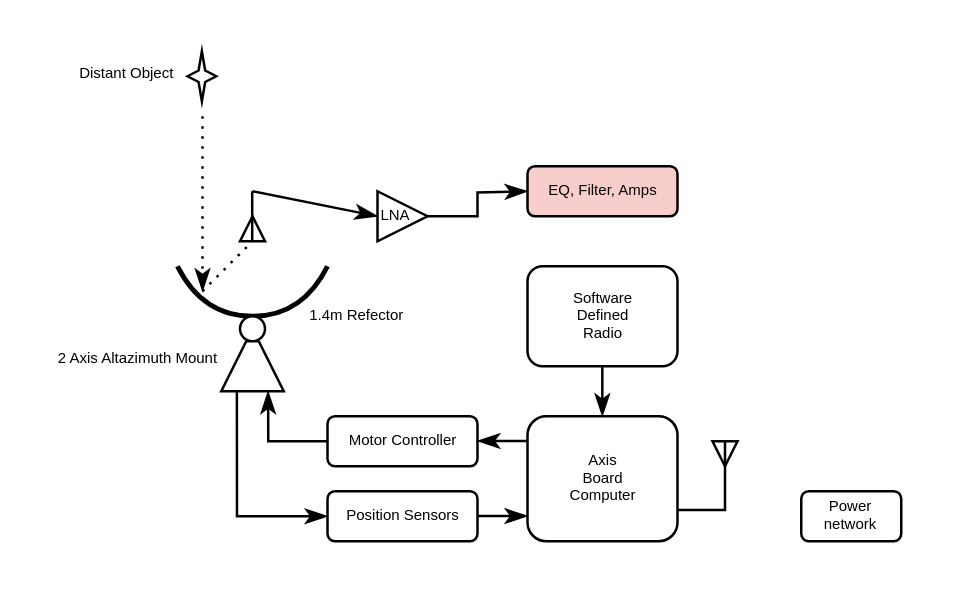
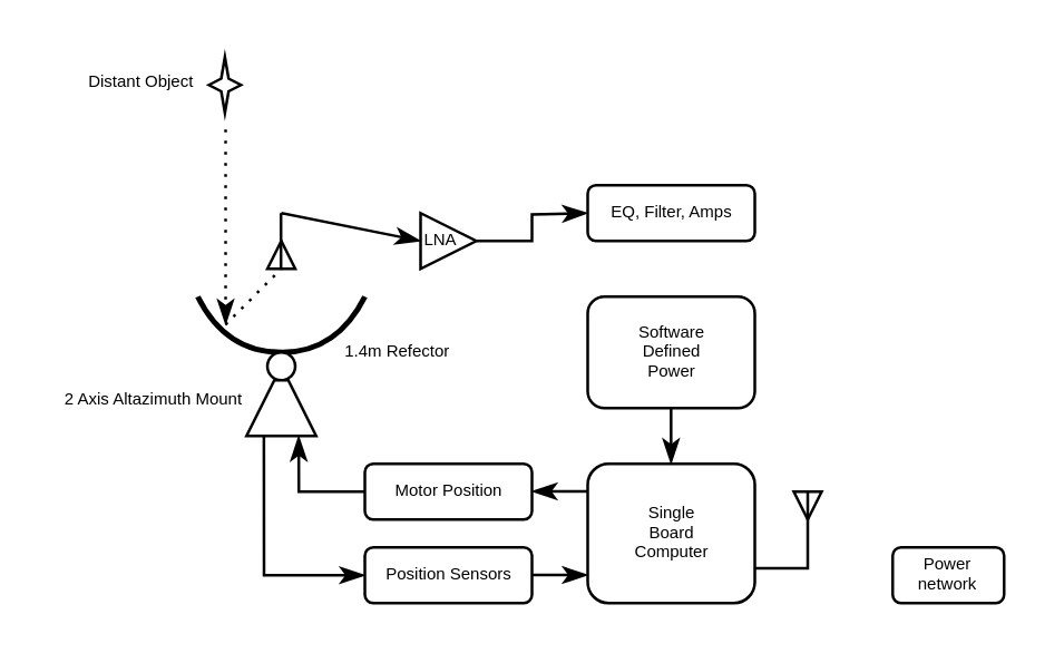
  <mxCell id="0" />
  <mxCell id="1" parent="0" />
  <mxCell id="2" value="" style="triangle;whiteSpace=wrap;html=1;fontSize=6;strokeWidth=1;rotation=90;" vertex="1" parent="1"><mxGeometry x="284.5" y="176" width="10" height="10" as="geometry" /></mxCell>
  <mxCell id="3" value="" style="curved=1;endArrow=none;html=1;endFill=0;strokeWidth=2;" parent="1" edge="1"><mxGeometry width="50" height="50" relative="1" as="geometry"><mxPoint x="70.5" y="106" as="sourcePoint" /><mxPoint x="130.5" y="106" as="targetPoint" /><Array as="points"><mxPoint x="80.5" y="126" /><mxPoint x="120.5" y="126" /></Array></mxGeometry></mxCell>
  <mxCell id="4" value="" style="endArrow=classicThin;dashed=1;html=1;dashPattern=1 3;strokeWidth=1;endFill=1;" parent="1" edge="1"><mxGeometry width="50" height="50" relative="1" as="geometry"><mxPoint x="80.5" y="46" as="sourcePoint" /><mxPoint x="80.5" y="116" as="targetPoint" /></mxGeometry></mxCell>
  <mxCell id="5" value="" style="endArrow=none;dashed=1;html=1;dashPattern=1 3;strokeWidth=1;" parent="1" edge="1"><mxGeometry width="50" height="50" relative="1" as="geometry"><mxPoint x="80.5" y="116" as="sourcePoint" /><mxPoint x="100.5" y="96" as="targetPoint" /></mxGeometry></mxCell>
  <mxCell id="6" value="" style="triangle;whiteSpace=wrap;html=1;rotation=-90;" parent="1" vertex="1"><mxGeometry x="95.5" y="86" width="10" height="10" as="geometry" /></mxCell>
  <mxCell id="7" value="" style="endArrow=none;html=1;strokeWidth=1;" parent="1" edge="1"><mxGeometry width="50" height="50" relative="1" as="geometry"><mxPoint x="100.38" y="96" as="sourcePoint" /><mxPoint x="100.38" y="76" as="targetPoint" /></mxGeometry></mxCell>
  <mxCell id="8" value="" style="verticalLabelPosition=bottom;verticalAlign=top;html=1;shape=mxgraph.basic.4_point_star_2;dx=0.77;" parent="1" vertex="1"><mxGeometry x="74.5" y="20" width="11.5" height="20" as="geometry" /></mxCell>
  <mxCell id="9" value="" style="endArrow=classicThin;html=1;entryX=0;entryY=0.5;entryDx=0;entryDy=0;endFill=1;" edge="1" parent="1" target="15"><mxGeometry width="50" height="50" relative="1" as="geometry"><mxPoint x="100.5" y="76" as="sourcePoint" /><mxPoint x="170.5" y="76" as="targetPoint" /></mxGeometry></mxCell>
  <mxCell id="10" style="edgeStyle=orthogonalEdgeStyle;rounded=0;jumpSize=6;orthogonalLoop=1;jettySize=auto;html=1;exitX=0.25;exitY=1;exitDx=0;exitDy=0;fontSize=6;startArrow=none;startFill=0;endArrow=classicThin;endFill=1;sourcePerimeterSpacing=1;targetPerimeterSpacing=0;strokeWidth=1;entryX=0;entryY=0.5;entryDx=0;entryDy=0;" edge="1" parent="1" source="12" target="22"><mxGeometry relative="1" as="geometry"><mxPoint x="130.5" y="216" as="targetPoint" /><Array as="points"><mxPoint x="94.5" y="206" /></Array></mxGeometry></mxCell>
  <mxCell id="11" value="" style="ellipse;whiteSpace=wrap;html=1;aspect=fixed;" vertex="1" parent="1"><mxGeometry x="95.5" y="126" width="10" height="10" as="geometry" /></mxCell>
  <mxCell id="12" value="" style="shape=trapezoid;perimeter=trapezoidPerimeter;fixedSize=1;size=10;fontSize=8;" vertex="1" parent="1"><mxGeometry x="88" y="136" width="25" height="20" as="geometry" /></mxCell>
  <mxCell id="13" value="2 Axis Altazimuth Mount" style="text;strokeColor=none;fillColor=none;align=center;verticalAlign=middle;whiteSpace=wrap;rounded=0;fontSize=6;" vertex="1" parent="1"><mxGeometry x="20" y="138" width="70" height="10" as="geometry" /></mxCell>
  <mxCell id="14" style="edgeStyle=orthogonalEdgeStyle;rounded=0;jumpSize=6;orthogonalLoop=1;jettySize=auto;html=1;exitX=1;exitY=0.5;exitDx=0;exitDy=0;fontSize=6;sourcePerimeterSpacing=1;targetPerimeterSpacing=0;strokeWidth=1;endArrow=classicThin;endFill=1;" edge="1" parent="1" source="15"><mxGeometry relative="1" as="geometry"><mxPoint x="210.5" y="76" as="targetPoint" /></mxGeometry></mxCell>
  <mxCell id="15" value="LNA   " style="triangle;verticalAlign=middle;labelPosition=center;verticalLabelPosition=middle;align=center;spacing=0;fontSize=6;" vertex="1" parent="1"><mxGeometry x="150.5" y="76" width="20" height="20" as="geometry" /></mxCell>
- <mxCell id="16" value="EQ, Filter, Amps" style="rounded=1;whiteSpace=wrap;html=1;fontSize=6;strokeWidth=1;fillColor=#f8cecc;" vertex="1" parent="1"><mxGeometry x="210.5" y="66" width="60" height="20" as="geometry" /></mxCell>
- <mxCell id="17" value="Software&lt;br&gt;Defined&lt;br&gt;Radio" style="rounded=1;whiteSpace=wrap;html=1;fontSize=6;strokeWidth=1;" vertex="1" parent="1"><mxGeometry x="210.5" y="106" width="60" height="40" as="geometry" /></mxCell>
- <mxCell id="18" value="Axis&lt;br&gt;Board&lt;br&gt;Computer" style="rounded=1;whiteSpace=wrap;html=1;fontSize=6;strokeWidth=1;verticalAlign=middle;" vertex="1" parent="1"><mxGeometry x="210.5" y="166" width="60" height="50" as="geometry" /></mxCell>
+ <mxCell id="16" value="EQ, Filter, Amps" style="rounded=1;whiteSpace=wrap;html=1;fontSize=6;strokeWidth=1;" vertex="1" parent="1"><mxGeometry x="210.5" y="66" width="60" height="20" as="geometry" /></mxCell>
+ <mxCell id="17" value="Software&lt;br&gt;Defined&lt;br&gt;Power" style="rounded=1;whiteSpace=wrap;html=1;fontSize=6;strokeWidth=1;" vertex="1" parent="1"><mxGeometry x="210.5" y="106" width="60" height="40" as="geometry" /></mxCell>
+ <mxCell id="18" value="Single&lt;br&gt;Board&lt;br&gt;Computer" style="rounded=1;whiteSpace=wrap;html=1;fontSize=6;strokeWidth=1;verticalAlign=middle;" vertex="1" parent="1"><mxGeometry x="210.5" y="166" width="60" height="50" as="geometry" /></mxCell>
  <mxCell id="19" style="edgeStyle=orthogonalEdgeStyle;rounded=0;jumpSize=6;orthogonalLoop=1;jettySize=auto;html=1;exitX=0;exitY=0.5;exitDx=0;exitDy=0;entryX=0.75;entryY=1;entryDx=0;entryDy=0;fontSize=6;startArrow=none;startFill=0;endArrow=classicThin;endFill=1;sourcePerimeterSpacing=1;targetPerimeterSpacing=0;strokeWidth=1;" edge="1" parent="1" source="20" target="12"><mxGeometry relative="1" as="geometry"><Array as="points"><mxPoint x="106.5" y="176" /></Array></mxGeometry></mxCell>
- <mxCell id="20" value="Motor Controller" style="rounded=1;whiteSpace=wrap;html=1;fontSize=6;strokeWidth=1;" vertex="1" parent="1"><mxGeometry x="130.5" y="166" width="60" height="20" as="geometry" /></mxCell>
+ <mxCell id="20" value="Motor Position" style="rounded=1;whiteSpace=wrap;html=1;fontSize=6;strokeWidth=1;" vertex="1" parent="1"><mxGeometry x="130.5" y="166" width="60" height="20" as="geometry" /></mxCell>
  <mxCell id="21" style="edgeStyle=orthogonalEdgeStyle;rounded=0;jumpSize=6;orthogonalLoop=1;jettySize=auto;html=1;exitX=0;exitY=0.5;exitDx=0;exitDy=0;entryX=1;entryY=0.75;entryDx=0;entryDy=0;fontSize=6;startArrow=none;startFill=0;endArrow=none;endFill=0;sourcePerimeterSpacing=1;targetPerimeterSpacing=0;strokeWidth=1;" edge="1" parent="1" source="2" target="18"><mxGeometry relative="1" as="geometry"><Array as="points"><mxPoint x="290" y="204" /></Array></mxGeometry></mxCell>
  <mxCell id="22" value="Position Sensors" style="rounded=1;whiteSpace=wrap;html=1;fontSize=6;strokeWidth=1;" vertex="1" parent="1"><mxGeometry x="130.5" y="196" width="60" height="20" as="geometry" /></mxCell>
  <mxCell id="23" value="" style="edgeStyle=orthogonalEdgeStyle;rounded=0;jumpSize=6;orthogonalLoop=1;jettySize=auto;html=1;fontSize=6;endArrow=classicThin;endFill=1;sourcePerimeterSpacing=1;targetPerimeterSpacing=0;strokeWidth=1;startArrow=none;startFill=0;" edge="1" parent="1"><mxGeometry relative="1" as="geometry"><mxPoint x="190.5" y="205.92" as="sourcePoint" /><mxPoint x="210.5" y="205.92" as="targetPoint" /><Array as="points"><mxPoint x="210.68" y="206" /><mxPoint x="210.68" y="206" /></Array></mxGeometry></mxCell>
  <mxCell id="24" value="" style="edgeStyle=orthogonalEdgeStyle;rounded=0;jumpSize=6;orthogonalLoop=1;jettySize=auto;html=1;fontSize=6;endArrow=none;endFill=0;sourcePerimeterSpacing=1;targetPerimeterSpacing=0;strokeWidth=1;startArrow=classicThin;startFill=1;" edge="1" parent="1"><mxGeometry relative="1" as="geometry"><mxPoint x="190.5" y="175.94" as="sourcePoint" /><mxPoint x="210.5" y="175.94" as="targetPoint" /><Array as="points"><mxPoint x="210.68" y="176.02" /><mxPoint x="210.68" y="176.02" /></Array></mxGeometry></mxCell>
  <mxCell id="25" style="edgeStyle=orthogonalEdgeStyle;rounded=0;jumpSize=6;orthogonalLoop=1;jettySize=auto;html=1;exitX=0.5;exitY=1;exitDx=0;exitDy=0;entryX=0.5;entryY=0;entryDx=0;entryDy=0;fontSize=6;endArrow=classicThin;endFill=1;sourcePerimeterSpacing=1;targetPerimeterSpacing=0;strokeWidth=1;" edge="1" parent="1"><mxGeometry relative="1" as="geometry"><mxPoint x="240.43" y="146" as="sourcePoint" /><mxPoint x="240.43" y="166" as="targetPoint" /></mxGeometry></mxCell>
  <mxCell id="26" value="1.4m Refector" style="text;strokeColor=none;fillColor=none;align=center;verticalAlign=middle;whiteSpace=wrap;rounded=0;fontSize=6;" vertex="1" parent="1"><mxGeometry x="120.5" y="121" width="42.5" height="10" as="geometry" /></mxCell>
  <mxCell id="27" value="Distant Object" style="text;strokeColor=none;fillColor=none;align=center;verticalAlign=middle;whiteSpace=wrap;rounded=0;fontSize=6;" vertex="1" parent="1"><mxGeometry x="29" y="24" width="42.5" height="10" as="geometry" /></mxCell>
  <mxCell id="28" value="Power&#10;network" style="rounded=1;fontSize=6;strokeWidth=1;" vertex="1" parent="1"><mxGeometry x="320" y="196" width="40" height="20" as="geometry" /></mxCell>
